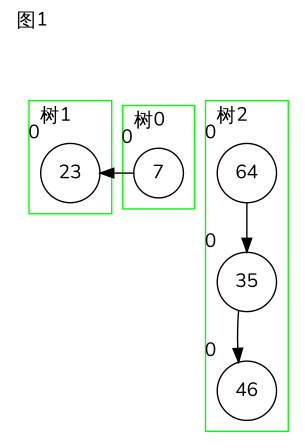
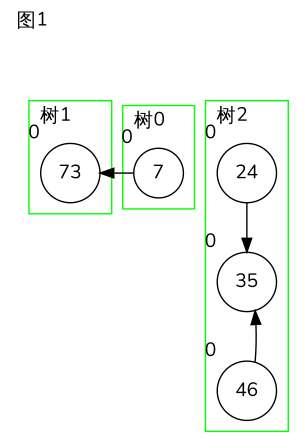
  digraph {
    fontname=Nunito
    label="图1"
    labeljust=l
    labelloc=t
    node [fontname=Nunito shape=circle xlabel=0]
    edge [fontname=Nunito]
-   n1 [label=23]
+   n1 [label=73]
    n2 [label=7]
-   n3 [label=64]
+   n3 [label=24]
    n4 [label=35]
    n5 [label=46]
    subgraph cluster_1 {
      label="树1"
      pencolor=green
      n1
    }
    subgraph cluster_2 {
      label="树0"
      pencolor=green
      n2
    }
    subgraph cluster_3 {
      label="树2"
      pencolor=green
      n3
      n4
      n5
    }
    n2 -> n1 [constraint=false]
    n3 -> n4
-   n4 -> n5
+   n5 -> n4
  }
